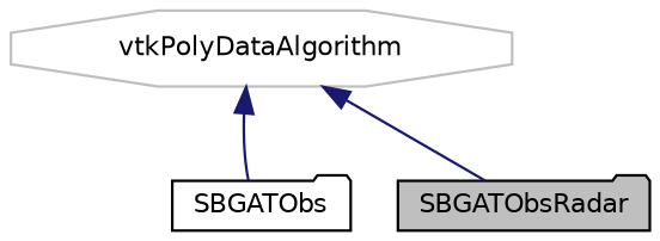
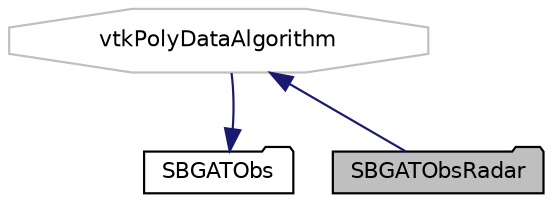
  digraph {
    node [color=black fillcolor=white fontname=Helvetica fontsize=10 shape=folder style=filled]
    edge [color=midnightblue dir=back fontname=Helvetica fontsize=10 labelfontname=Helvetica labelfontsize=10 style=solid]
    n1 [fillcolor=grey75 fontcolor=black height=0.2 label=SBGATObsRadar width=0.4]
    n2 [height=0.2 label=SBGATObs width=0.4]
    n3 [color=grey75 height=0.2 label=vtkPolyDataAlgorithm shape=octagon width=0.4]
    n3 -> n1
-   n3 -> n2
+   n2 -> n3
  }
